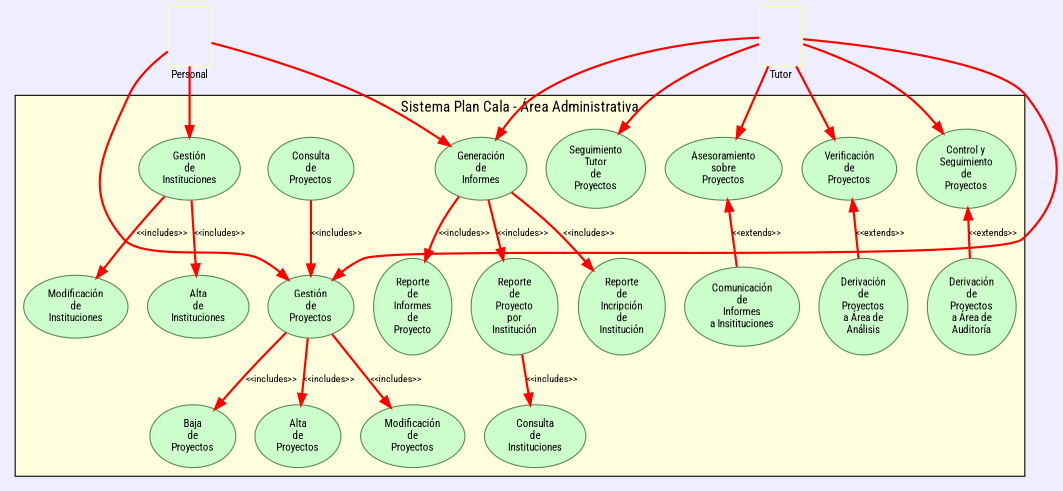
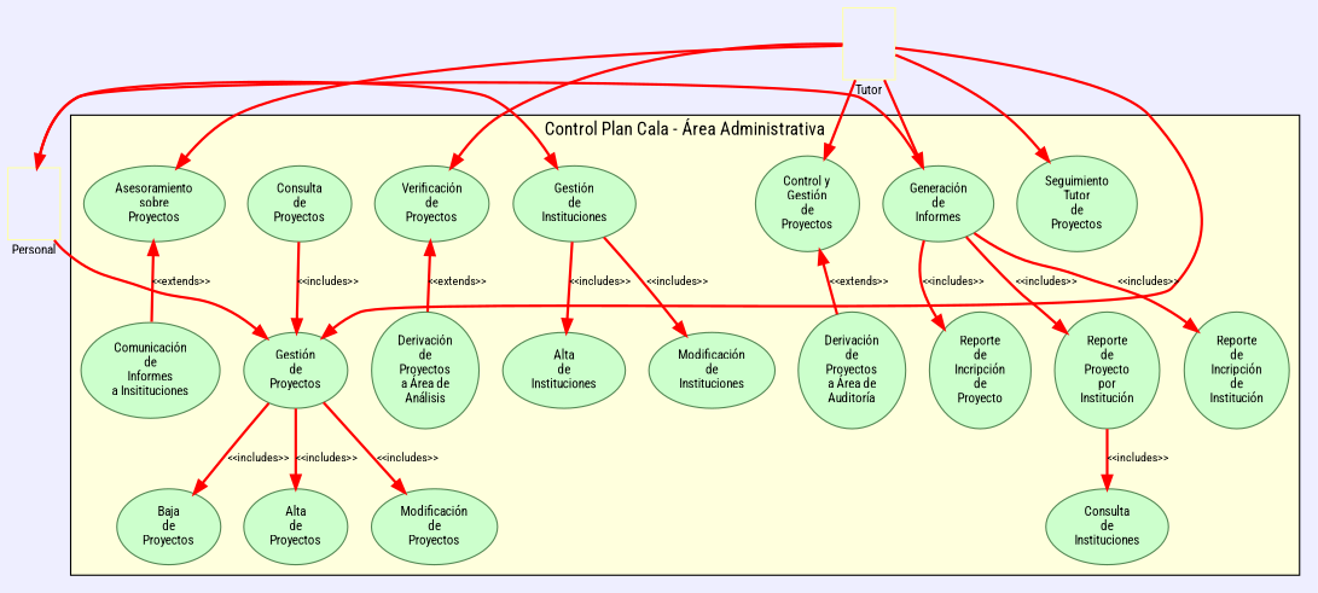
  digraph {
    bgcolor="#eeeeff"
    fontname="Roboto Condensed"
    rankdir=TB
    node [color="#558855" fontname="Roboto Condensed" fontsize=10 shape=ellipse fillcolor="#ccffcc" style=filled]
    edge [color=red fontname="Roboto Condensed" fontsize=9 style=bold]
    Personal [color="#ffffaa" fixedsize=true height=0.77 label="\n\n\n\n\n\n\N" shape=custom width=.552 fillcolor="" style=""]
    Tutor [color="#ffffaa" fixedsize=true height=0.77 label="\n\n\n\n\n\n\N" shape=custom width=.552 fillcolor="" style=""]
    n3 [label="Asesoramiento\nsobre\nProyectos"]
    n4 [label="Comunicación\nde\nInformes\na Insitituciones"]
    n5 [label="Verificación\nde\nProyectos"]
    n6 [label="Derivación\nde\nProyectos\na Área de\nAnálisis"]
-   n7 [label="Control y\nSeguimiento\nde\nProyectos"]
+   n7 [label="Control y\nGestión\nde\nProyectos"]
    n8 [label="Derivación\nde\nProyectos\na Área de\nAuditoría"]
    n9 [label="Gestión\nde\nInstituciones"]
    n10 [label="Alta\nde\nInstituciones"]
    n11 [label="Modificación\nde\nInstituciones"]
    n12 [label="Consulta\nde\nInstituciones"]
    n13 [label="Generación\nde\nInformes"]
    n14 [label="Reporte\nde\nIncripción\nde\nInstitución"]
-   n15 [label="Reporte\nde\nInformes\nde\nProyecto"]
+   n15 [label="Reporte\nde\nIncripción\nde\nProyecto"]
    n16 [label="Reporte\nde\nProyecto\npor\nInstitución"]
    n17 [label="Gestión\nde\nProyectos"]
    n18 [label="Alta\nde\nProyectos"]
    n19 [label="Modificación\nde\nProyectos"]
    n20 [label="Baja\nde\nProyectos"]
    n21 [label="Consulta\nde\nProyectos"]
    n22 [label="Seguimiento\nTutor\nde\nProyectos"]
    subgraph sub_1 {
      Personal
      Tutor
    }
    subgraph sub_2 {
      n3
      n4
      n5
      n6
      n7
      n8
    }
    subgraph sub_3 {
      n9
      n10
      n11
      n12
      n13
      n14
      n15
      n16
      n17
      n18
      n19
      n20
      n21
    }
    subgraph sub_4 {
    }
    subgraph cluster_5 {
      color=black
      fillcolor="#ffffdd"
-     label="Sistema Plan Cala - Área Administrativa"
+     label="Control Plan Cala - Área Administrativa"
      style=filled
      n3
      n4
      n5
      n6
      n7
      n8
      n9
      n10
      n11
      n12
      n13
      n14
      n15
      n16
      n17
      n18
      n19
      n20
      n21
      n22
    }
    Personal -> n9
-   Personal -> n13
+   n13 -> Personal
    Personal -> n17
    Tutor -> n3
    Tutor -> n5
    Tutor -> n7
    Tutor -> n13
    Tutor -> n17
    Tutor -> n22
    n3 -> n4 [dir=back label="<<extends>>"]
    n5 -> n6 [dir=back label="<<extends>>"]
    n7 -> n8 [dir=back label="<<extends>>"]
    n9 -> n10 [label="<<includes>>"]
    n9 -> n11 [label="<<includes>>"]
    n13 -> n14 [label="<<includes>>"]
    n13 -> n15 [label="<<includes>>"]
    n13 -> n16 [label="<<includes>>"]
    n16 -> n12 [label="<<includes>>"]
    n17 -> n18 [label="<<includes>>"]
    n17 -> n19 [label="<<includes>>"]
    n17 -> n20 [label="<<includes>>"]
    n21 -> n17 [label="<<includes>>"]
  }
